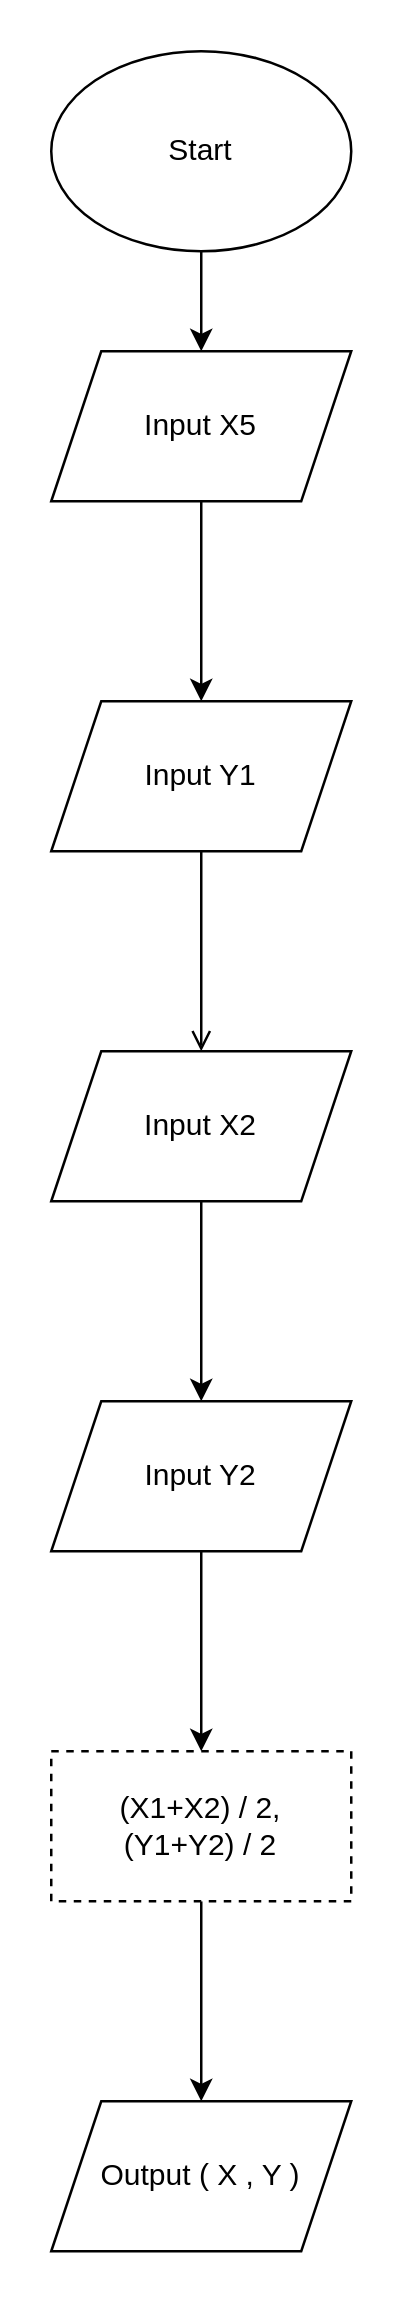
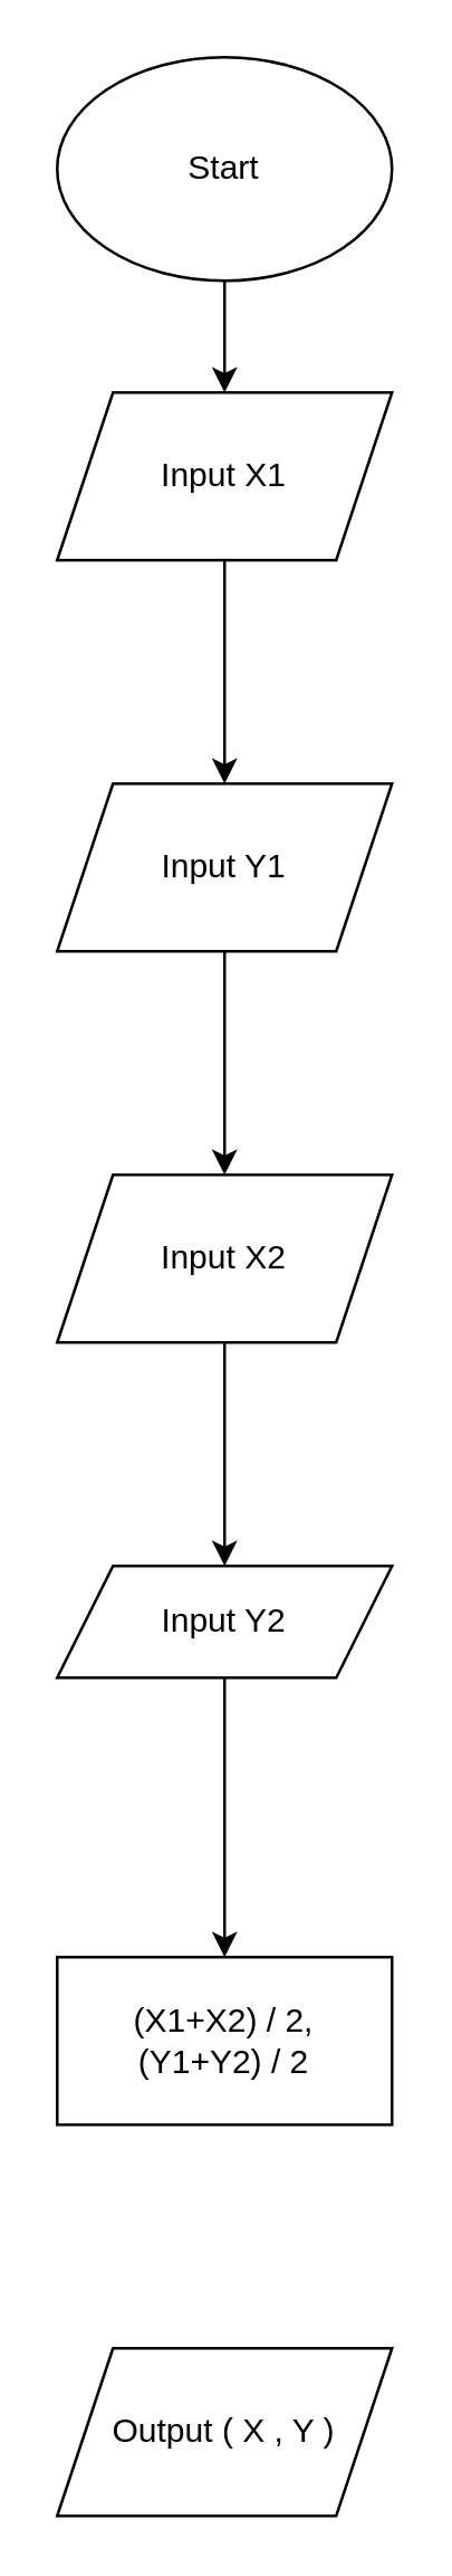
  <mxCell id="0" />
  <mxCell id="1" parent="0" />
  <mxCell id="2" value="" style="edgeStyle=orthogonalEdgeStyle;rounded=0;orthogonalLoop=1;jettySize=auto;html=1;" edge="1" parent="1" source="3" target="5"><mxGeometry relative="1" as="geometry" /></mxCell>
  <mxCell id="3" value="Start" style="ellipse;whiteSpace=wrap;html=1;" vertex="1" parent="1"><mxGeometry x="20" y="20" width="120" height="80" as="geometry" /></mxCell>
  <mxCell id="4" value="" style="edgeStyle=orthogonalEdgeStyle;rounded=0;orthogonalLoop=1;jettySize=auto;html=1;" edge="1" parent="1" source="5" target="7"><mxGeometry relative="1" as="geometry" /></mxCell>
- <mxCell id="5" value="Input X5" style="shape=parallelogram;perimeter=parallelogramPerimeter;whiteSpace=wrap;html=1;fixedSize=1;" vertex="1" parent="1"><mxGeometry x="20" y="140" width="120" height="60" as="geometry" /></mxCell>
- <mxCell id="6" value="" style="edgeStyle=orthogonalEdgeStyle;rounded=0;orthogonalLoop=1;jettySize=auto;html=1;endArrow=open;" edge="1" parent="1" source="7" target="9"><mxGeometry relative="1" as="geometry" /></mxCell>
+ <mxCell id="5" value="Input X1" style="shape=parallelogram;perimeter=parallelogramPerimeter;whiteSpace=wrap;html=1;fixedSize=1;" vertex="1" parent="1"><mxGeometry x="20" y="140" width="120" height="60" as="geometry" /></mxCell>
+ <mxCell id="6" value="" style="edgeStyle=orthogonalEdgeStyle;rounded=0;orthogonalLoop=1;jettySize=auto;html=1;" edge="1" parent="1" source="7" target="9"><mxGeometry relative="1" as="geometry" /></mxCell>
  <mxCell id="7" value="Input Y1" style="shape=parallelogram;perimeter=parallelogramPerimeter;whiteSpace=wrap;html=1;fixedSize=1;" vertex="1" parent="1"><mxGeometry x="20" y="280" width="120" height="60" as="geometry" /></mxCell>
  <mxCell id="8" value="" style="edgeStyle=orthogonalEdgeStyle;rounded=0;orthogonalLoop=1;jettySize=auto;html=1;" edge="1" parent="1" source="9" target="11"><mxGeometry relative="1" as="geometry" /></mxCell>
  <mxCell id="9" value="Input X2" style="shape=parallelogram;perimeter=parallelogramPerimeter;whiteSpace=wrap;html=1;fixedSize=1;" vertex="1" parent="1"><mxGeometry x="20" y="420" width="120" height="60" as="geometry" /></mxCell>
  <mxCell id="10" value="" style="edgeStyle=orthogonalEdgeStyle;rounded=0;orthogonalLoop=1;jettySize=auto;html=1;" edge="1" parent="1" source="11" target="13"><mxGeometry relative="1" as="geometry" /></mxCell>
- <mxCell id="11" value="Input Y2" style="shape=parallelogram;perimeter=parallelogramPerimeter;whiteSpace=wrap;html=1;fixedSize=1;" vertex="1" parent="1"><mxGeometry x="20" y="560" width="120" height="60" as="geometry" /></mxCell>
- <mxCell id="12" value="" style="edgeStyle=orthogonalEdgeStyle;rounded=0;orthogonalLoop=1;jettySize=auto;html=1;" edge="1" parent="1" source="13" target="14"><mxGeometry relative="1" as="geometry" /></mxCell>
- <mxCell id="13" value="(X1+X2) / 2,&lt;div&gt;&lt;span style=&quot;background-color: initial;&quot;&gt;(Y1+Y2) / 2&lt;/span&gt;&lt;/div&gt;" style="whiteSpace=wrap;html=1;dashed=1;" vertex="1" parent="1"><mxGeometry x="20" y="700" width="120" height="60" as="geometry" /></mxCell>
+ <mxCell id="11" value="Input Y2" style="shape=parallelogram;perimeter=parallelogramPerimeter;whiteSpace=wrap;html=1;fixedSize=1;" vertex="1" parent="1"><mxGeometry x="20" y="560" width="120" height="40" as="geometry" /></mxCell>
+ <mxCell id="13" value="(X1+X2) / 2,&lt;div&gt;&lt;span style=&quot;background-color: initial;&quot;&gt;(Y1+Y2) / 2&lt;/span&gt;&lt;/div&gt;" style="whiteSpace=wrap;html=1;" vertex="1" parent="1"><mxGeometry x="20" y="700" width="120" height="60" as="geometry" /></mxCell>
  <mxCell id="14" value="Output ( X , Y )" style="shape=parallelogram;perimeter=parallelogramPerimeter;whiteSpace=wrap;html=1;fixedSize=1;" vertex="1" parent="1"><mxGeometry x="20" y="840" width="120" height="60" as="geometry" /></mxCell>
